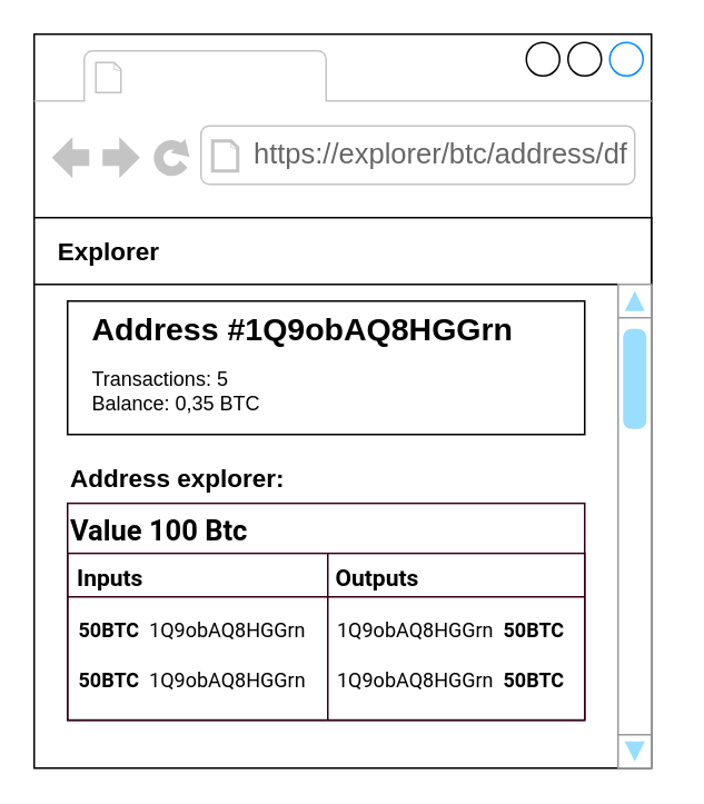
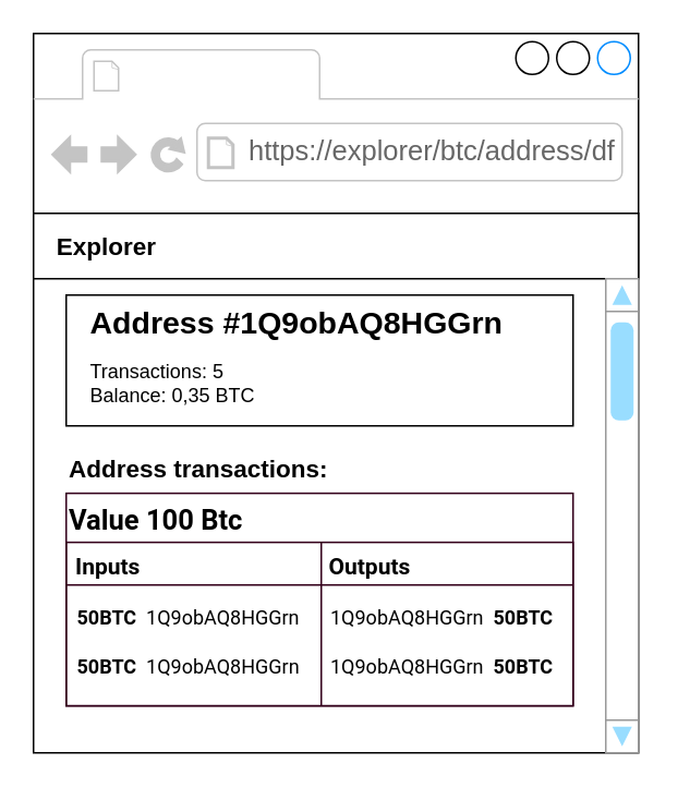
  <mxCell id="0" />
  <mxCell id="1" parent="0" />
  <mxCell id="2" value="" style="strokeWidth=1;shadow=0;dashed=0;align=center;html=1;shape=mxgraph.mockup.containers.browserWindow;rSize=0;strokeColor=#000000;strokeColor2=#008cff;strokeColor3=#c4c4c4;mainText=,;recursiveResize=0;overflow:hidden;overflow=visible;noLabel=0;backgroundOutline=0;collapsible=0;container=0;autosize=0;fixDash=0;snapToPoint=0;portConstraintRotation=0;portConstraint=none;connectable=1;allowArrows=1;moveCells=0;deletable=0;" vertex="1" parent="1"><mxGeometry x="20" y="20" width="370" height="440" as="geometry"><mxRectangle x="470" y="145" width="50" height="40" as="alternateBounds" /></mxGeometry></mxCell>
  <mxCell id="3" value="" style="rounded=0;whiteSpace=wrap;html=1;shadow=0;glass=0;comic=0;strokeColor=#33001A;fontSize=15;" vertex="1" parent="2"><mxGeometry x="20" y="281.25" width="310" height="130" as="geometry" /></mxCell>
  <mxCell id="4" value="https://explorer/btc/address/df" style="strokeWidth=1;shadow=0;dashed=0;align=center;html=1;shape=mxgraph.mockup.containers.anchor;rSize=0;fontSize=17;fontColor=#666666;align=left;" vertex="1" parent="2"><mxGeometry x="130" y="60" width="250" height="26" as="geometry" /></mxCell>
  <mxCell id="5" value="" style="rounded=0;whiteSpace=wrap;html=1;align=left;" vertex="1" parent="2"><mxGeometry y="110" width="370" height="40" as="geometry" /></mxCell>
  <mxCell id="6" value="&lt;b&gt;&lt;font style=&quot;font-size: 15px&quot;&gt;Explorer&lt;/font&gt;&lt;/b&gt;" style="text;html=1;strokeColor=none;fillColor=none;align=center;verticalAlign=middle;whiteSpace=wrap;rounded=0;" vertex="1" parent="2"><mxGeometry y="110" width="90" height="40" as="geometry" /></mxCell>
  <mxCell id="7" value="" style="verticalLabelPosition=bottom;shadow=0;dashed=0;align=center;html=1;verticalAlign=top;strokeWidth=1;shape=mxgraph.mockup.navigation.scrollBar;strokeColor=#999999;barPos=96.491;fillColor2=#99ddff;strokeColor2=none;direction=north;rounded=1;glass=0;comic=0;" vertex="1" parent="2"><mxGeometry x="350" y="150" width="20" height="290" as="geometry" /></mxCell>
  <mxCell id="8" value="" style="rounded=0;whiteSpace=wrap;html=1;" vertex="1" parent="2"><mxGeometry x="20" y="160" width="310" height="80" as="geometry" /></mxCell>
  <mxCell id="9" value="&lt;h1 style=&quot;line-height: 50%&quot;&gt;&lt;font style=&quot;font-size: 19px&quot;&gt;Address #1Q9obAQ8HGGrn&lt;/font&gt;&lt;/h1&gt;&lt;p&gt;Transactions: 5&lt;br&gt;Balance: 0,35 BTC&lt;br&gt;&lt;/p&gt;" style="text;html=1;strokeColor=none;fillColor=none;spacing=5;spacingTop=-20;whiteSpace=wrap;overflow=hidden;rounded=0;" vertex="1" parent="2"><mxGeometry x="30" y="163.75" width="290" height="87.5" as="geometry" /></mxCell>
- <mxCell id="10" value="Address explorer:" style="text;html=1;strokeColor=none;fillColor=none;align=left;verticalAlign=middle;whiteSpace=wrap;rounded=0;shadow=0;glass=0;comic=0;fontStyle=1;fontSize=15;" vertex="1" parent="2"><mxGeometry x="20" y="251.25" width="170" height="30" as="geometry" /></mxCell>
+ <mxCell id="10" value="Address transactions:" style="text;html=1;strokeColor=none;fillColor=none;align=left;verticalAlign=middle;whiteSpace=wrap;rounded=0;shadow=0;glass=0;comic=0;fontStyle=1;fontSize=15;" vertex="1" parent="2"><mxGeometry x="20" y="251.25" width="170" height="30" as="geometry" /></mxCell>
  <mxCell id="11" value="&lt;div class=&quot;v-list-item__title headline mb-1&quot; style=&quot;box-sizing: inherit ; padding: 0px ; margin: 0px 0px 2px ; line-height: 1.2 ; overflow: hidden ; text-overflow: ellipsis ; letter-spacing: normal ; font-family: &amp;#34;roboto&amp;#34; , sans-serif ; font-style: normal ; text-indent: 0px ; text-transform: none ; word-spacing: 0px&quot;&gt;&lt;font style=&quot;font-size: 17px&quot;&gt;&lt;b&gt;Value 100 Btc&lt;/b&gt;&lt;/font&gt;&lt;/div&gt;&lt;div style=&quot;box-sizing: inherit ; padding: 0px ; margin: 0px 0px 2px ; line-height: 1.1 ; font-family: &amp;#34;roboto&amp;#34; , sans-serif ; font-size: 16px ; font-style: normal ; font-weight: 400 ; letter-spacing: normal ; text-indent: 0px ; text-transform: none ; word-spacing: 0px&quot;&gt;&lt;br&gt;&lt;/div&gt;" style="text;whiteSpace=wrap;html=1;fontSize=15;" vertex="1" parent="2"><mxGeometry x="20" y="281.25" width="310" height="40" as="geometry" /></mxCell>
  <mxCell id="12" value="" style="shape=internalStorage;whiteSpace=wrap;html=1;backgroundOutline=1;rounded=0;shadow=0;glass=0;comic=0;strokeColor=#33001A;fillColor=none;fontSize=15;dx=156;dy=26;" vertex="1" parent="2"><mxGeometry x="20" y="311.25" width="310" height="100" as="geometry" /></mxCell>
  <mxCell id="13" value="&lt;font face=&quot;roboto, sans-serif&quot; size=&quot;1&quot;&gt;&lt;span style=&quot;box-sizing: inherit ; cursor: pointer ; font-size: 12px&quot;&gt;1Q9obAQ8HGGrn&amp;nbsp; &lt;b&gt;50BTC&lt;/b&gt;&lt;/span&gt;&lt;/font&gt;" style="text;whiteSpace=wrap;html=1;fontSize=15;" vertex="1" parent="2"><mxGeometry x="180" y="341.25" width="180" height="30" as="geometry" /></mxCell>
  <mxCell id="14" value="&lt;font face=&quot;roboto, sans-serif&quot; size=&quot;1&quot;&gt;&lt;span style=&quot;box-sizing: inherit ; cursor: pointer ; font-size: 12px&quot;&gt;1Q9obAQ8HGGrn&amp;nbsp; &lt;b&gt;50BTC&lt;/b&gt;&lt;/span&gt;&lt;/font&gt;" style="text;whiteSpace=wrap;html=1;fontSize=15;" vertex="1" parent="2"><mxGeometry x="180" y="371.25" width="180" height="30" as="geometry" /></mxCell>
  <mxCell id="15" value="&lt;span style=&quot;font-family: &amp;#34;roboto&amp;#34; , sans-serif ; font-size: 12px&quot;&gt;&lt;b&gt;50BTC&lt;/b&gt;&amp;nbsp;&amp;nbsp;&lt;/span&gt;&lt;font face=&quot;roboto, sans-serif&quot; size=&quot;1&quot;&gt;&lt;span style=&quot;box-sizing: inherit ; cursor: pointer ; font-size: 12px&quot;&gt;1Q9obAQ8HGGrn&lt;/span&gt;&lt;/font&gt;" style="text;whiteSpace=wrap;html=1;fontSize=15;" vertex="1" parent="2"><mxGeometry x="25" y="341.25" width="180" height="30" as="geometry" /></mxCell>
  <mxCell id="16" value="&lt;span style=&quot;font-family: &amp;#34;roboto&amp;#34; , sans-serif ; font-size: 12px&quot;&gt;&lt;b&gt;50BTC&amp;nbsp;&lt;/b&gt;&amp;nbsp;&lt;/span&gt;&lt;font face=&quot;roboto, sans-serif&quot; size=&quot;1&quot;&gt;&lt;span style=&quot;box-sizing: inherit ; cursor: pointer ; font-size: 12px&quot;&gt;1Q9obAQ8HGGrn&lt;/span&gt;&lt;/font&gt;" style="text;whiteSpace=wrap;html=1;fontSize=15;" vertex="1" parent="2"><mxGeometry x="25" y="371.25" width="180" height="30" as="geometry" /></mxCell>
  <mxCell id="17" value="&lt;div class=&quot;v-list-item__title headline mb-1&quot; style=&quot;box-sizing: inherit ; padding: 0px ; margin: 0px 0px 2px ; line-height: 1.2 ; overflow: hidden ; text-overflow: ellipsis ; letter-spacing: normal ; font-family: &amp;#34;roboto&amp;#34; , sans-serif ; font-style: normal ; text-indent: 0px ; text-transform: none ; word-spacing: 0px&quot;&gt;&lt;span style=&quot;font-size: 14px&quot;&gt;&lt;b&gt;Inputs&lt;/b&gt;&lt;/span&gt;&lt;/div&gt;" style="text;whiteSpace=wrap;html=1;fontSize=15;" vertex="1" parent="2"><mxGeometry x="24" y="310" width="145" height="30" as="geometry" /></mxCell>
  <mxCell id="18" value="&lt;div class=&quot;v-list-item__title headline mb-1&quot; style=&quot;box-sizing: inherit ; padding: 0px ; margin: 0px 0px 2px ; line-height: 1.2 ; overflow: hidden ; text-overflow: ellipsis ; letter-spacing: normal ; font-family: &amp;#34;roboto&amp;#34; , sans-serif ; font-style: normal ; text-indent: 0px ; text-transform: none ; word-spacing: 0px&quot;&gt;&lt;span style=&quot;font-size: 14px&quot;&gt;&lt;b&gt;Outputs&lt;/b&gt;&lt;/span&gt;&lt;/div&gt;" style="text;whiteSpace=wrap;html=1;fontSize=15;" vertex="1" parent="2"><mxGeometry x="179" y="310" width="140" height="30" as="geometry" /></mxCell>
